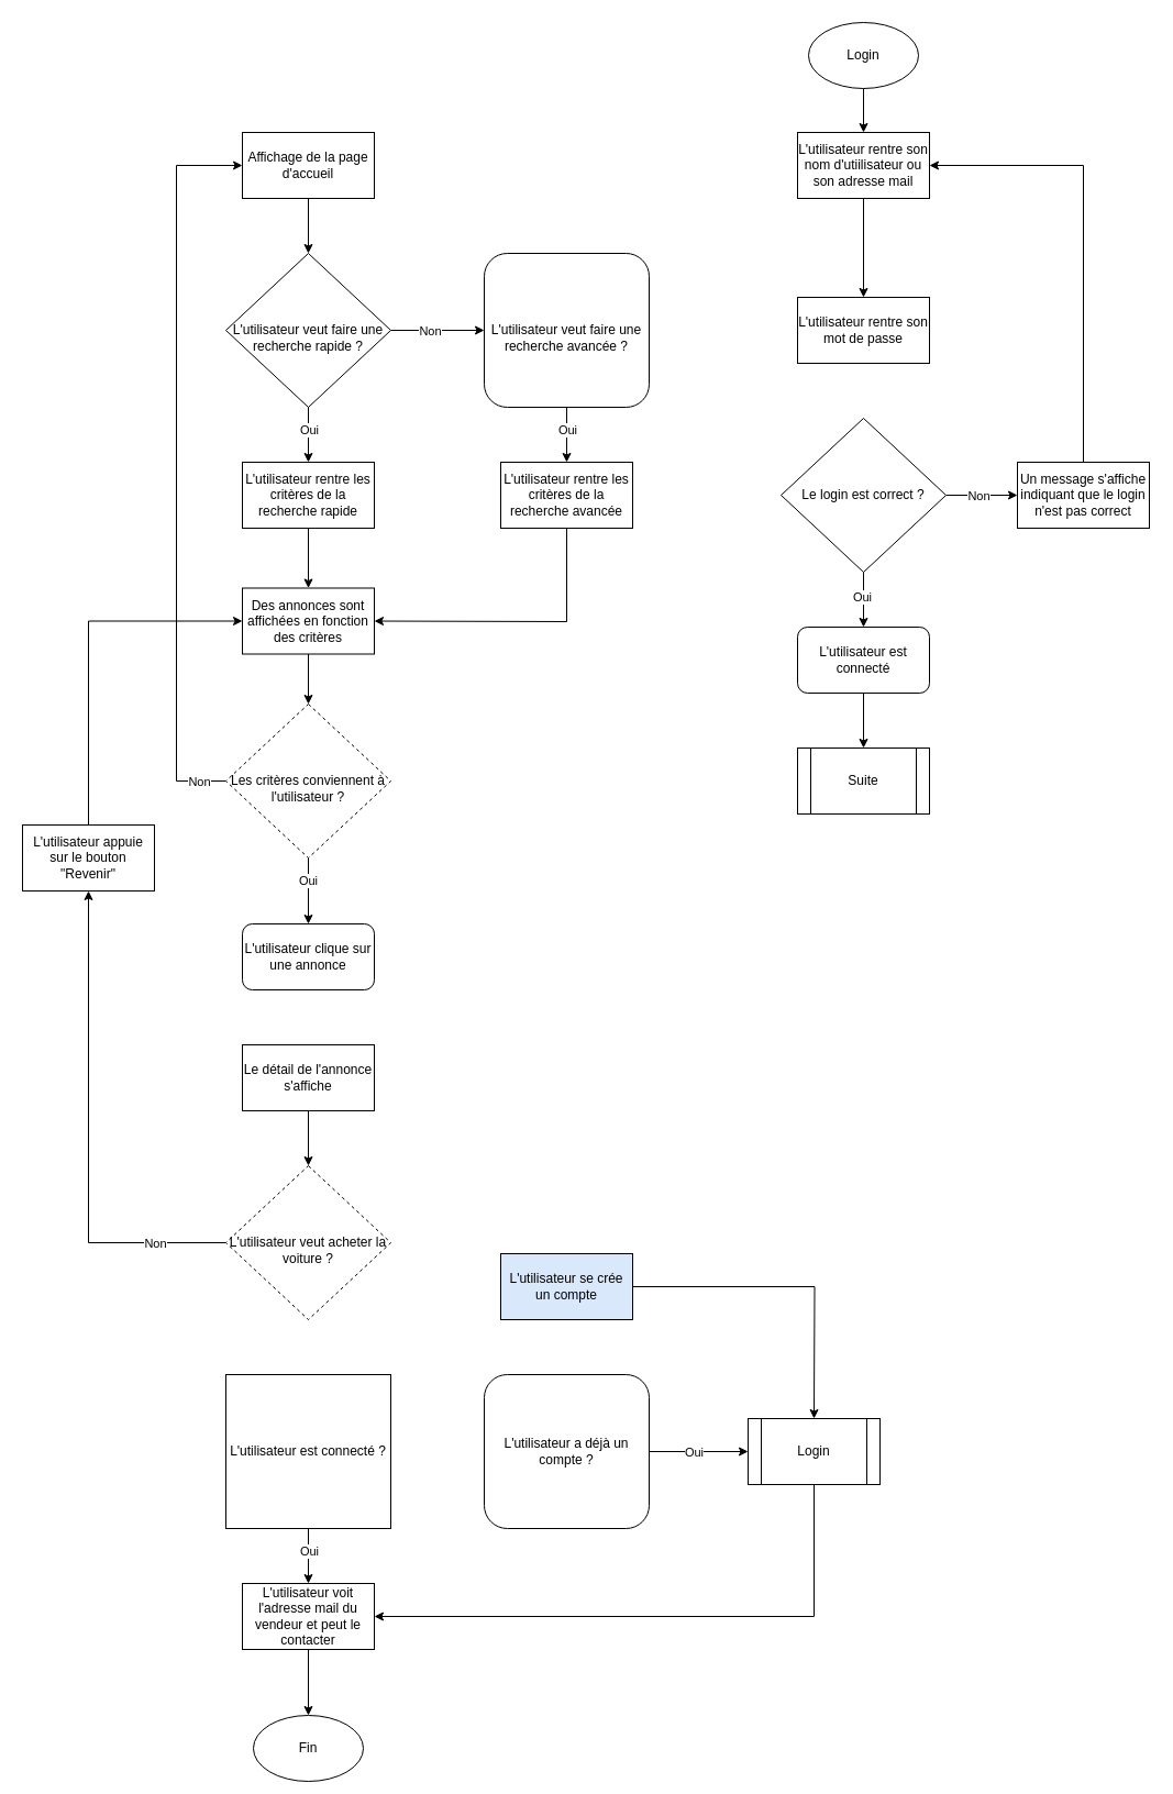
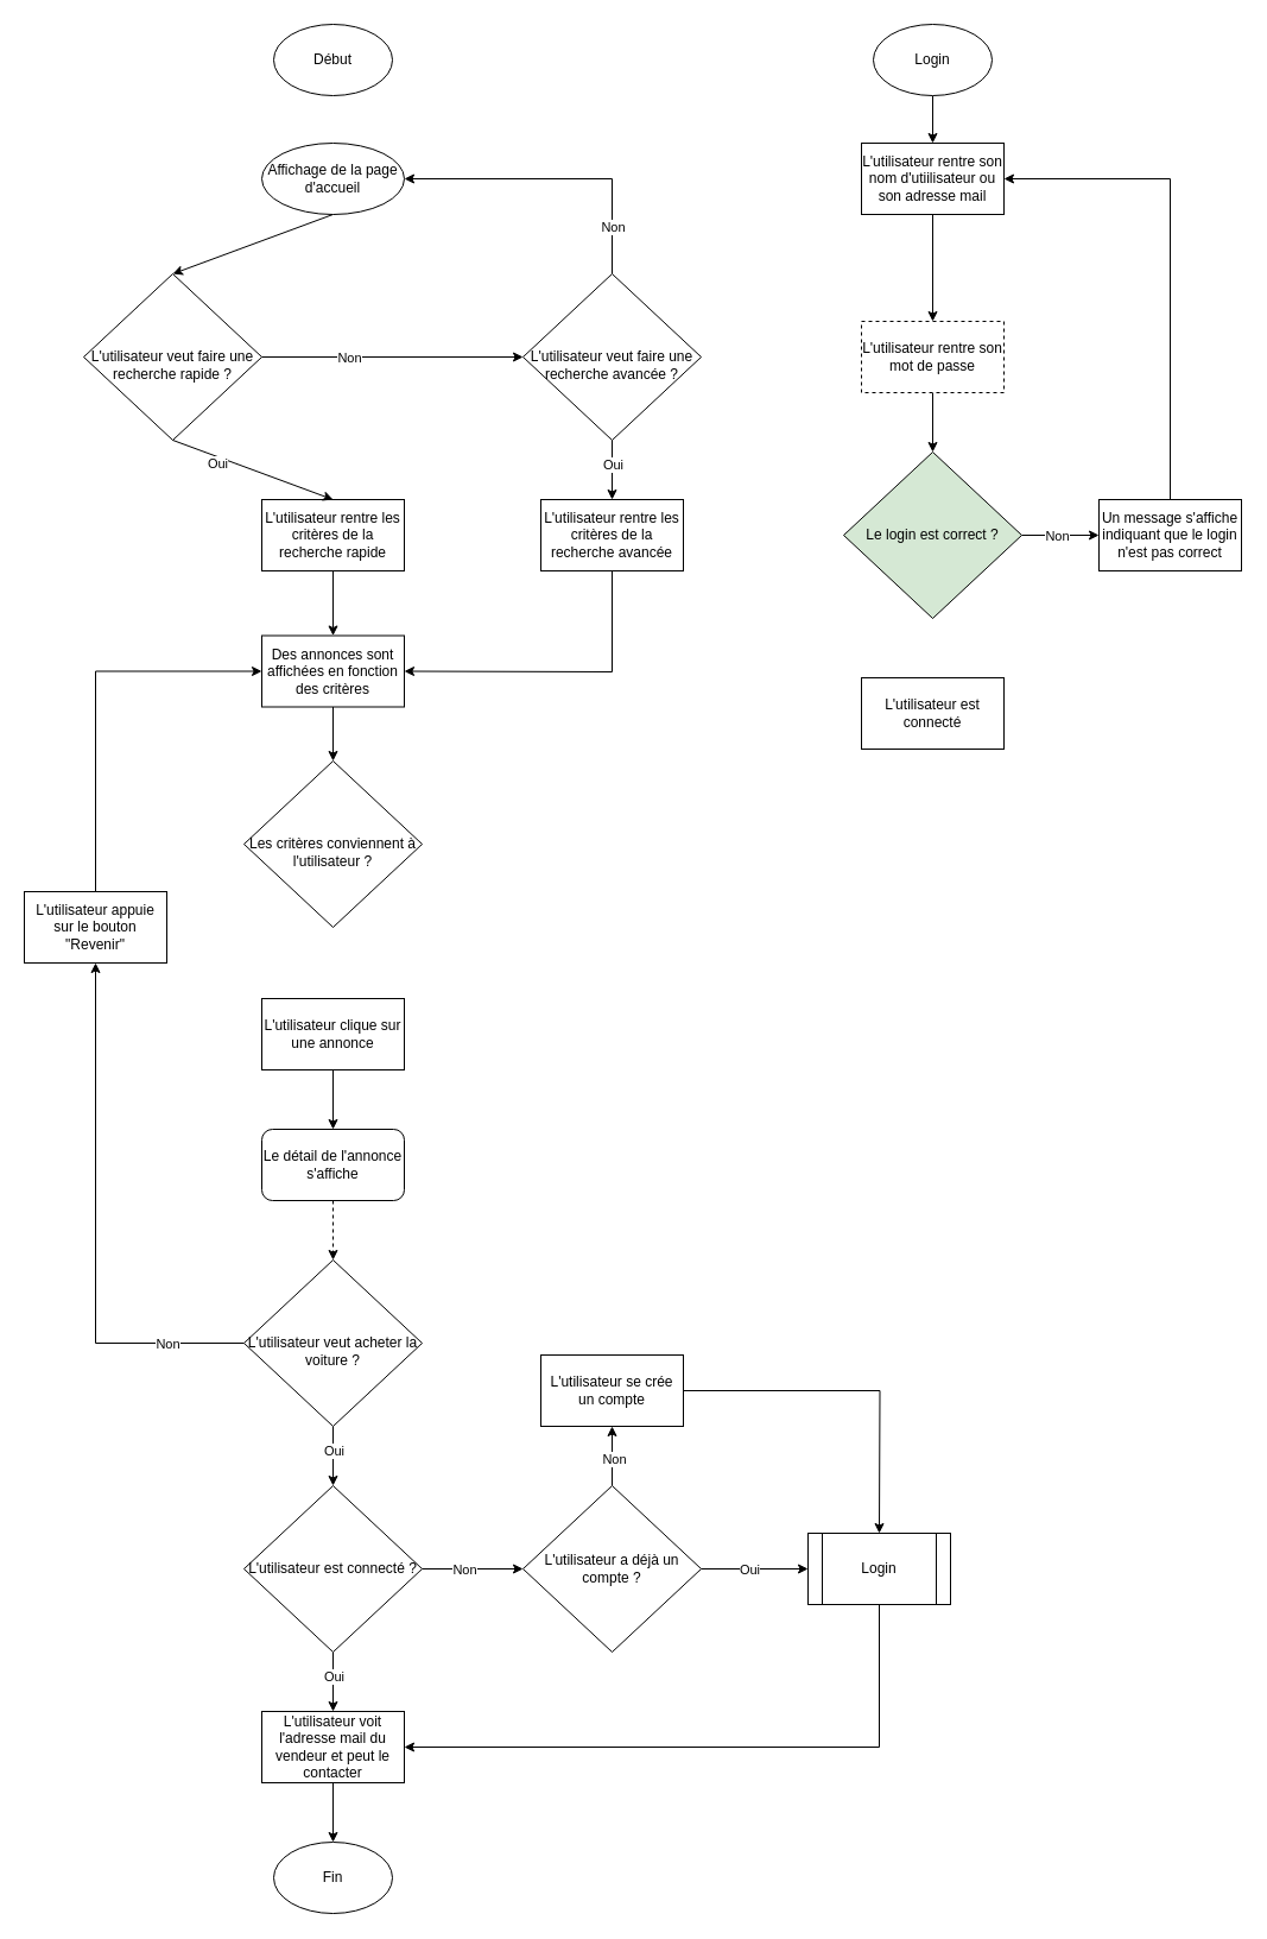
  <mxCell id="0" />
  <mxCell id="1" parent="0" />
  <mxCell id="2" style="edgeStyle=none;rounded=0;orthogonalLoop=1;jettySize=auto;html=1;exitX=0.5;exitY=1;exitDx=0;exitDy=0;endArrow=classic;endFill=1;" parent="1" source="3" target="16" edge="1"><mxGeometry relative="1" as="geometry" /></mxCell>
  <mxCell id="3" value="Login" style="ellipse;whiteSpace=wrap;html=1;" parent="1" vertex="1"><mxGeometry x="735" width="100" height="60" as="geometry" y="20" /></mxCell>
  <mxCell id="4" style="edgeStyle=none;rounded=0;orthogonalLoop=1;jettySize=auto;html=1;exitX=0.5;exitY=1;exitDx=0;exitDy=0;endArrow=classic;endFill=1;" parent="1" source="16" target="6" edge="1"><mxGeometry relative="1" as="geometry" /></mxCell>
- <mxCell id="6" value="L'utilisateur rentre son mot de passe" style="rounded=0;whiteSpace=wrap;html=1;" parent="1" vertex="1"><mxGeometry x="725" y="270" width="120" height="60" as="geometry" /></mxCell>
- <mxCell id="7" style="edgeStyle=none;rounded=0;orthogonalLoop=1;jettySize=auto;html=1;exitX=0.5;exitY=1;exitDx=0;exitDy=0;endArrow=classic;endFill=1;" parent="1" source="11" target="13" edge="1"><mxGeometry relative="1" as="geometry" /></mxCell>
- <mxCell id="8" value="Oui" style="edgeLabel;html=1;align=center;verticalAlign=middle;resizable=0;points=[];" parent="7" vertex="1" connectable="0"><mxGeometry x="-0.133" y="1" relative="1" as="geometry"><mxPoint x="-3" as="offset" /></mxGeometry></mxCell>
+ <mxCell id="5" style="edgeStyle=none;rounded=0;orthogonalLoop=1;jettySize=auto;html=1;exitX=0.5;exitY=1;exitDx=0;exitDy=0;endArrow=classic;endFill=1;" parent="1" source="6" target="11" edge="1"><mxGeometry relative="1" as="geometry" /></mxCell>
+ <mxCell id="6" value="L'utilisateur rentre son mot de passe" style="rounded=0;whiteSpace=wrap;html=1;dashed=1;" parent="1" vertex="1"><mxGeometry x="725" y="270" width="120" height="60" as="geometry" /></mxCell>
  <mxCell id="9" style="edgeStyle=none;rounded=0;orthogonalLoop=1;jettySize=auto;html=1;exitX=1;exitY=0.5;exitDx=0;exitDy=0;endArrow=classic;endFill=1;" parent="1" source="11" target="14" edge="1"><mxGeometry relative="1" as="geometry" /></mxCell>
  <mxCell id="10" value="Non" style="edgeLabel;html=1;align=center;verticalAlign=middle;resizable=0;points=[];" parent="9" vertex="1" connectable="0"><mxGeometry x="0.015" relative="1" as="geometry"><mxPoint x="-4" as="offset" /></mxGeometry></mxCell>
- <mxCell id="11" value="Le login est correct ?" style="rhombus;whiteSpace=wrap;html=1;" parent="1" vertex="1"><mxGeometry x="710" y="380" width="150" height="140" as="geometry" /></mxCell>
- <mxCell id="12" style="edgeStyle=none;rounded=0;orthogonalLoop=1;jettySize=auto;html=1;exitX=0.5;exitY=1;exitDx=0;exitDy=0;" parent="1" source="13" target="17" edge="1"><mxGeometry relative="1" as="geometry" /></mxCell>
- <mxCell id="13" value="L'utilisateur est connecté" style="whiteSpace=wrap;html=1;rounded=1;" parent="1" vertex="1"><mxGeometry x="725" y="570" width="120" height="60" as="geometry" /></mxCell>
+ <mxCell id="11" value="Le login est correct ?" style="rhombus;whiteSpace=wrap;html=1;fillColor=#d5e8d4;" parent="1" vertex="1"><mxGeometry x="710" y="380" width="150" height="140" as="geometry" /></mxCell>
+ <mxCell id="13" value="L'utilisateur est connecté" style="rounded=0;whiteSpace=wrap;html=1;" parent="1" vertex="1"><mxGeometry x="725" y="570" width="120" height="60" as="geometry" /></mxCell>
  <mxCell id="14" value="Un message s'affiche indiquant que le login n'est pas correct" style="rounded=0;whiteSpace=wrap;html=1;" parent="1" vertex="1"><mxGeometry x="925" y="420" width="120" height="60" as="geometry" /></mxCell>
  <mxCell id="15" style="edgeStyle=none;rounded=0;orthogonalLoop=1;jettySize=auto;html=1;exitX=0.5;exitY=0;exitDx=0;exitDy=0;entryX=1;entryY=0.5;entryDx=0;entryDy=0;endArrow=classic;endFill=1;" parent="1" source="14" target="16" edge="1"><mxGeometry relative="1" as="geometry"><Array as="points"><mxPoint x="985" y="150" /></Array></mxGeometry></mxCell>
  <mxCell id="16" value="L'utilisateur rentre son nom d'utiilisateur ou son adresse mail" style="rounded=0;whiteSpace=wrap;html=1;" parent="1" vertex="1"><mxGeometry x="725" y="120" width="120" height="60" as="geometry" /></mxCell>
- <mxCell id="17" value="Suite" style="shape=process;whiteSpace=wrap;html=1;backgroundOutline=1;" parent="1" vertex="1"><mxGeometry x="725" y="680" width="120" height="60" as="geometry" /></mxCell>
+ <mxCell id="18" value="Début" style="ellipse;whiteSpace=wrap;html=1;" parent="1" vertex="1"><mxGeometry x="230" width="100" height="60" as="geometry" y="20" /></mxCell>
  <mxCell id="19" style="edgeStyle=none;rounded=0;orthogonalLoop=1;jettySize=auto;html=1;exitX=0.5;exitY=1;exitDx=0;exitDy=0;entryX=0.5;entryY=0;entryDx=0;entryDy=0;" parent="1" source="20" target="21" edge="1"><mxGeometry relative="1" as="geometry"><mxPoint x="280" y="220" as="targetPoint" /></mxGeometry></mxCell>
- <mxCell id="20" value="Affichage de la page d'accueil" style="rounded=0;whiteSpace=wrap;html=1;" parent="1" vertex="1"><mxGeometry x="220" y="120" width="120" height="60" as="geometry" /></mxCell>
- <mxCell id="21" value="&lt;br&gt;L'utilisateur veut faire une recherche rapide ?" style="rhombus;whiteSpace=wrap;html=1;" vertex="1" parent="1"><mxGeometry x="205" y="230" width="150" height="140" as="geometry" /></mxCell>
+ <mxCell id="20" value="Affichage de la page d'accueil" style="ellipse;whiteSpace=wrap;html=1;" parent="1" vertex="1"><mxGeometry x="220" y="120" width="120" height="60" as="geometry" /></mxCell>
+ <mxCell id="21" value="&lt;br&gt;L'utilisateur veut faire une recherche rapide ?" style="rhombus;whiteSpace=wrap;html=1;" vertex="1" parent="1"><mxGeometry x="70" y="230" width="150" height="140" as="geometry" /></mxCell>
  <mxCell id="22" value="L'utilisateur rentre les critères de la recherche rapide" style="rounded=0;whiteSpace=wrap;html=1;" vertex="1" parent="1"><mxGeometry x="220" y="420" width="120" height="60" as="geometry" /></mxCell>
  <mxCell id="23" style="edgeStyle=none;rounded=0;orthogonalLoop=1;jettySize=auto;html=1;exitX=0.5;exitY=1;exitDx=0;exitDy=0;entryX=0.5;entryY=0;entryDx=0;entryDy=0;" edge="1" parent="1" source="21" target="22"><mxGeometry relative="1" as="geometry"><mxPoint x="290" y="190" as="sourcePoint" /><mxPoint x="290" y="240" as="targetPoint" /></mxGeometry></mxCell>
  <mxCell id="24" value="Oui" style="edgeLabel;html=1;align=center;verticalAlign=middle;resizable=0;points=[];" vertex="1" connectable="0" parent="23"><mxGeometry x="-0.44" relative="1" as="geometry"><mxPoint y="6" as="offset" /></mxGeometry></mxCell>
- <mxCell id="27" value="&lt;br&gt;L'utilisateur veut faire une recherche avancée ?" style="whiteSpace=wrap;html=1;rounded=1;" vertex="1" parent="1"><mxGeometry x="440" y="230" width="150" height="140" as="geometry" /></mxCell>
+ <mxCell id="25" style="edgeStyle=orthogonalEdgeStyle;rounded=0;orthogonalLoop=1;jettySize=auto;html=1;entryX=1;entryY=0.5;entryDx=0;entryDy=0;" edge="1" parent="1" source="27" target="20"><mxGeometry relative="1" as="geometry"><Array as="points"><mxPoint x="515" y="150" /></Array></mxGeometry></mxCell>
+ <mxCell id="26" value="Non" style="edgeLabel;html=1;align=center;verticalAlign=middle;resizable=0;points=[];" vertex="1" connectable="0" parent="25"><mxGeometry x="-0.726" y="2" relative="1" as="geometry"><mxPoint x="2" y="-5" as="offset" /></mxGeometry></mxCell>
+ <mxCell id="27" value="&lt;br&gt;L'utilisateur veut faire une recherche avancée ?" style="rhombus;whiteSpace=wrap;html=1;" vertex="1" parent="1"><mxGeometry x="440" y="230" width="150" height="140" as="geometry" /></mxCell>
  <mxCell id="28" style="edgeStyle=none;rounded=0;orthogonalLoop=1;jettySize=auto;html=1;exitX=1;exitY=0.5;exitDx=0;exitDy=0;entryX=0;entryY=0.5;entryDx=0;entryDy=0;" edge="1" parent="1" source="21" target="27"><mxGeometry relative="1" as="geometry"><mxPoint x="290" y="380" as="sourcePoint" /><mxPoint x="290" y="430" as="targetPoint" /></mxGeometry></mxCell>
  <mxCell id="29" value="Non" style="edgeLabel;html=1;align=center;verticalAlign=middle;resizable=0;points=[];" vertex="1" connectable="0" parent="28"><mxGeometry x="-0.44" relative="1" as="geometry"><mxPoint x="11" as="offset" /></mxGeometry></mxCell>
  <mxCell id="30" value="L'utilisateur rentre les critères de la recherche avancée" style="rounded=0;whiteSpace=wrap;html=1;" vertex="1" parent="1"><mxGeometry x="455" y="420" width="120" height="60" as="geometry" /></mxCell>
  <mxCell id="31" style="edgeStyle=none;rounded=0;orthogonalLoop=1;jettySize=auto;html=1;exitX=0.5;exitY=1;exitDx=0;exitDy=0;entryX=0.5;entryY=0;entryDx=0;entryDy=0;" edge="1" parent="1" source="27" target="30"><mxGeometry relative="1" as="geometry"><mxPoint x="290" y="380" as="sourcePoint" /><mxPoint x="290" y="430" as="targetPoint" /></mxGeometry></mxCell>
  <mxCell id="32" value="Oui" style="edgeLabel;html=1;align=center;verticalAlign=middle;resizable=0;points=[];" vertex="1" connectable="0" parent="31"><mxGeometry x="-0.44" relative="1" as="geometry"><mxPoint y="6" as="offset" /></mxGeometry></mxCell>
  <mxCell id="33" style="edgeStyle=orthogonalEdgeStyle;rounded=0;orthogonalLoop=1;jettySize=auto;html=1;entryX=0.5;entryY=0;entryDx=0;entryDy=0;" edge="1" parent="1" source="34" target="69"><mxGeometry relative="1" as="geometry" /></mxCell>
  <mxCell id="34" value="Des annonces sont affichées en fonction des critères" style="rounded=0;whiteSpace=wrap;html=1;" vertex="1" parent="1"><mxGeometry x="220" y="534.5" width="120" height="60" as="geometry" /></mxCell>
  <mxCell id="35" style="edgeStyle=none;rounded=0;orthogonalLoop=1;jettySize=auto;html=1;exitX=0.5;exitY=1;exitDx=0;exitDy=0;entryX=0.5;entryY=0;entryDx=0;entryDy=0;" edge="1" parent="1" source="22" target="34"><mxGeometry relative="1" as="geometry"><mxPoint x="290" y="190" as="sourcePoint" /><mxPoint x="290" y="240" as="targetPoint" /></mxGeometry></mxCell>
  <mxCell id="36" style="edgeStyle=none;rounded=0;orthogonalLoop=1;jettySize=auto;html=1;exitX=0.5;exitY=1;exitDx=0;exitDy=0;entryX=1;entryY=0.5;entryDx=0;entryDy=0;" edge="1" parent="1" source="30" target="34"><mxGeometry relative="1" as="geometry"><mxPoint x="290" y="490" as="sourcePoint" /><mxPoint x="290" y="545" as="targetPoint" /><Array as="points"><mxPoint x="515" y="565" /></Array></mxGeometry></mxCell>
- <mxCell id="38" value="L'utilisateur clique sur une annonce" style="whiteSpace=wrap;html=1;rounded=1;" vertex="1" parent="1"><mxGeometry x="220" y="840" width="120" height="60" as="geometry" /></mxCell>
- <mxCell id="39" style="edgeStyle=orthogonalEdgeStyle;rounded=0;orthogonalLoop=1;jettySize=auto;html=1;entryX=0.5;entryY=0;entryDx=0;entryDy=0;" edge="1" parent="1" source="40" target="45"><mxGeometry relative="1" as="geometry" /></mxCell>
- <mxCell id="40" value="Le détail de l'annonce s'affiche" style="rounded=0;whiteSpace=wrap;html=1;" vertex="1" parent="1"><mxGeometry x="220" y="950" width="120" height="60" as="geometry" /></mxCell>
+ <mxCell id="37" style="edgeStyle=orthogonalEdgeStyle;rounded=0;orthogonalLoop=1;jettySize=auto;html=1;entryX=0.5;entryY=0;entryDx=0;entryDy=0;" edge="1" parent="1" source="38" target="40"><mxGeometry relative="1" as="geometry" /></mxCell>
+ <mxCell id="38" value="L'utilisateur clique sur une annonce" style="rounded=0;whiteSpace=wrap;html=1;" vertex="1" parent="1"><mxGeometry x="220" y="840" width="120" height="60" as="geometry" /></mxCell>
+ <mxCell id="39" style="edgeStyle=orthogonalEdgeStyle;rounded=0;orthogonalLoop=1;jettySize=auto;html=1;entryX=0.5;entryY=0;entryDx=0;entryDy=0;dashed=1;" edge="1" parent="1" source="40" target="45"><mxGeometry relative="1" as="geometry" /></mxCell>
+ <mxCell id="40" value="Le détail de l'annonce s'affiche" style="whiteSpace=wrap;html=1;rounded=1;" vertex="1" parent="1"><mxGeometry x="220" y="950" width="120" height="60" as="geometry" /></mxCell>
+ <mxCell id="41" style="edgeStyle=orthogonalEdgeStyle;rounded=0;orthogonalLoop=1;jettySize=auto;html=1;entryX=0.5;entryY=0;entryDx=0;entryDy=0;" edge="1" parent="1" source="45" target="50"><mxGeometry relative="1" as="geometry" /></mxCell>
+ <mxCell id="42" value="Oui" style="edgeLabel;html=1;align=center;verticalAlign=middle;resizable=0;points=[];" vertex="1" connectable="0" parent="41"><mxGeometry x="-0.36" relative="1" as="geometry"><mxPoint y="4" as="offset" /></mxGeometry></mxCell>
  <mxCell id="43" style="edgeStyle=orthogonalEdgeStyle;rounded=0;orthogonalLoop=1;jettySize=auto;html=1;entryX=0.5;entryY=1;entryDx=0;entryDy=0;" edge="1" parent="1" source="45" target="64"><mxGeometry relative="1" as="geometry" /></mxCell>
  <mxCell id="44" value="Non" style="edgeLabel;html=1;align=center;verticalAlign=middle;resizable=0;points=[];" vertex="1" connectable="0" parent="43"><mxGeometry x="-0.722" y="-1" relative="1" as="geometry"><mxPoint x="-3" y="1" as="offset" /></mxGeometry></mxCell>
- <mxCell id="45" value="&lt;br&gt;L'utilisateur veut acheter la voiture ?" style="rhombus;whiteSpace=wrap;html=1;dashed=1;" vertex="1" parent="1"><mxGeometry x="205" y="1060" width="150" height="140" as="geometry" /></mxCell>
+ <mxCell id="45" value="&lt;br&gt;L'utilisateur veut acheter la voiture ?" style="rhombus;whiteSpace=wrap;html=1;" vertex="1" parent="1"><mxGeometry x="205" y="1060" width="150" height="140" as="geometry" /></mxCell>
  <mxCell id="46" style="edgeStyle=orthogonalEdgeStyle;rounded=0;orthogonalLoop=1;jettySize=auto;html=1;entryX=0.5;entryY=0;entryDx=0;entryDy=0;" edge="1" parent="1" source="50" target="52"><mxGeometry relative="1" as="geometry" /></mxCell>
  <mxCell id="47" value="Oui" style="edgeLabel;html=1;align=center;verticalAlign=middle;resizable=0;points=[];" vertex="1" connectable="0" parent="46"><mxGeometry x="-0.28" y="2" relative="1" as="geometry"><mxPoint x="-2" y="2" as="offset" /></mxGeometry></mxCell>
- <mxCell id="50" value="L'utilisateur est connecté ?" style="whiteSpace=wrap;html=1;rounded=0;" vertex="1" parent="1"><mxGeometry x="205" y="1250" width="150" height="140" as="geometry" /></mxCell>
+ <mxCell id="48" style="edgeStyle=orthogonalEdgeStyle;rounded=0;orthogonalLoop=1;jettySize=auto;html=1;entryX=0;entryY=0.5;entryDx=0;entryDy=0;" edge="1" parent="1" source="50" target="58"><mxGeometry relative="1" as="geometry" /></mxCell>
+ <mxCell id="49" value="Non" style="edgeLabel;html=1;align=center;verticalAlign=middle;resizable=0;points=[];" vertex="1" connectable="0" parent="48"><mxGeometry x="-0.412" y="-2" relative="1" as="geometry"><mxPoint x="10" y="-2" as="offset" /></mxGeometry></mxCell>
+ <mxCell id="50" value="L'utilisateur est connecté ?" style="rhombus;whiteSpace=wrap;html=1;" vertex="1" parent="1"><mxGeometry x="205" y="1250" width="150" height="140" as="geometry" /></mxCell>
  <mxCell id="51" style="edgeStyle=orthogonalEdgeStyle;rounded=0;orthogonalLoop=1;jettySize=auto;html=1;entryX=0.5;entryY=0;entryDx=0;entryDy=0;" edge="1" parent="1" source="52" target="53"><mxGeometry relative="1" as="geometry" /></mxCell>
  <mxCell id="52" value="L'utilisateur voit l'adresse mail du vendeur et peut le contacter" style="rounded=0;whiteSpace=wrap;html=1;" vertex="1" parent="1"><mxGeometry x="220" y="1440" width="120" height="60" as="geometry" /></mxCell>
- <mxCell id="53" value="Fin" style="ellipse;whiteSpace=wrap;html=1;" vertex="1" parent="1"><mxGeometry x="230" y="1560" width="100" height="60" as="geometry" /></mxCell>
+ <mxCell id="53" value="Fin" style="ellipse;whiteSpace=wrap;html=1;" vertex="1" parent="1"><mxGeometry x="230" y="1550" width="100" height="60" as="geometry" /></mxCell>
  <mxCell id="54" style="edgeStyle=orthogonalEdgeStyle;rounded=0;orthogonalLoop=1;jettySize=auto;html=1;entryX=0;entryY=0.5;entryDx=0;entryDy=0;" edge="1" parent="1" source="58" target="62"><mxGeometry relative="1" as="geometry"><mxPoint x="680" y="1320" as="targetPoint" /></mxGeometry></mxCell>
  <mxCell id="55" value="Oui" style="edgeLabel;html=1;align=center;verticalAlign=middle;resizable=0;points=[];" vertex="1" connectable="0" parent="54"><mxGeometry x="-0.111" y="1" relative="1" as="geometry"><mxPoint y="1" as="offset" /></mxGeometry></mxCell>
- <mxCell id="58" value="L'utilisateur a déjà un compte ?" style="whiteSpace=wrap;html=1;rounded=1;" vertex="1" parent="1"><mxGeometry x="440" y="1250" width="150" height="140" as="geometry" /></mxCell>
+ <mxCell id="56" style="edgeStyle=orthogonalEdgeStyle;rounded=0;orthogonalLoop=1;jettySize=auto;html=1;entryX=0.5;entryY=1;entryDx=0;entryDy=0;" edge="1" parent="1" source="58" target="61"><mxGeometry relative="1" as="geometry" /></mxCell>
+ <mxCell id="57" value="Non" style="edgeLabel;html=1;align=center;verticalAlign=middle;resizable=0;points=[];" vertex="1" connectable="0" parent="56"><mxGeometry x="-0.08" y="-1" relative="1" as="geometry"><mxPoint as="offset" /></mxGeometry></mxCell>
+ <mxCell id="58" value="L'utilisateur a déjà un compte ?" style="rhombus;whiteSpace=wrap;html=1;" vertex="1" parent="1"><mxGeometry x="440" y="1250" width="150" height="140" as="geometry" /></mxCell>
  <mxCell id="59" style="edgeStyle=orthogonalEdgeStyle;rounded=0;orthogonalLoop=1;jettySize=auto;html=1;entryX=1;entryY=0.5;entryDx=0;entryDy=0;exitX=0.5;exitY=1;exitDx=0;exitDy=0;" edge="1" parent="1" source="62" target="52"><mxGeometry relative="1" as="geometry"><mxPoint x="740" y="1350" as="sourcePoint" /><Array as="points"><mxPoint x="740" y="1470" /></Array></mxGeometry></mxCell>
  <mxCell id="60" style="edgeStyle=orthogonalEdgeStyle;rounded=0;orthogonalLoop=1;jettySize=auto;html=1;entryX=0.5;entryY=0;entryDx=0;entryDy=0;" edge="1" parent="1" source="61"><mxGeometry relative="1" as="geometry"><mxPoint x="740" y="1290" as="targetPoint" /></mxGeometry></mxCell>
- <mxCell id="61" value="L'utilisateur se crée un compte" style="rounded=0;whiteSpace=wrap;html=1;fillColor=#dae8fc;" vertex="1" parent="1"><mxGeometry x="455" y="1140" width="120" height="60" as="geometry" /></mxCell>
+ <mxCell id="61" value="L'utilisateur se crée un compte" style="rounded=0;whiteSpace=wrap;html=1;" vertex="1" parent="1"><mxGeometry x="455" y="1140" width="120" height="60" as="geometry" /></mxCell>
  <mxCell id="62" value="Login" style="shape=process;whiteSpace=wrap;html=1;backgroundOutline=1;" vertex="1" parent="1"><mxGeometry x="680" y="1290" width="120" height="60" as="geometry" /></mxCell>
  <mxCell id="63" style="edgeStyle=orthogonalEdgeStyle;rounded=0;orthogonalLoop=1;jettySize=auto;html=1;entryX=0;entryY=0.5;entryDx=0;entryDy=0;" edge="1" parent="1" source="64" target="34"><mxGeometry relative="1" as="geometry"><Array as="points"><mxPoint x="80" y="565" /></Array></mxGeometry></mxCell>
  <mxCell id="64" value="L'utilisateur appuie sur le bouton &quot;Revenir&quot;" style="rounded=0;whiteSpace=wrap;html=1;" vertex="1" parent="1"><mxGeometry x="20" y="750" width="120" height="60" as="geometry" /></mxCell>
- <mxCell id="65" style="edgeStyle=orthogonalEdgeStyle;rounded=0;orthogonalLoop=1;jettySize=auto;html=1;entryX=0.5;entryY=0;entryDx=0;entryDy=0;" edge="1" parent="1" source="69" target="38"><mxGeometry relative="1" as="geometry" /></mxCell>
- <mxCell id="66" value="Oui" style="edgeLabel;html=1;align=center;verticalAlign=middle;resizable=0;points=[];" vertex="1" connectable="0" parent="65"><mxGeometry x="-0.333" y="-1" relative="1" as="geometry"><mxPoint as="offset" /></mxGeometry></mxCell>
- <mxCell id="67" style="edgeStyle=orthogonalEdgeStyle;rounded=0;orthogonalLoop=1;jettySize=auto;html=1;entryX=0;entryY=0.5;entryDx=0;entryDy=0;" edge="1" parent="1" source="69" target="20"><mxGeometry relative="1" as="geometry"><Array as="points"><mxPoint x="160" y="710" /><mxPoint x="160" y="150" /></Array></mxGeometry></mxCell>
- <mxCell id="68" value="Non" style="edgeLabel;html=1;align=center;verticalAlign=middle;resizable=0;points=[];" vertex="1" connectable="0" parent="67"><mxGeometry x="-0.889" y="1" relative="1" as="geometry"><mxPoint x="12" y="-1" as="offset" /></mxGeometry></mxCell>
- <mxCell id="69" value="&lt;br&gt;Les critères conviennent à l'utilisateur ?" style="rhombus;whiteSpace=wrap;html=1;dashed=1;" vertex="1" parent="1"><mxGeometry x="205" y="640" width="150" height="140" as="geometry" /></mxCell>
+ <mxCell id="69" value="&lt;br&gt;Les critères conviennent à l'utilisateur ?" style="rhombus;whiteSpace=wrap;html=1;" vertex="1" parent="1"><mxGeometry x="205" y="640" width="150" height="140" as="geometry" /></mxCell>
